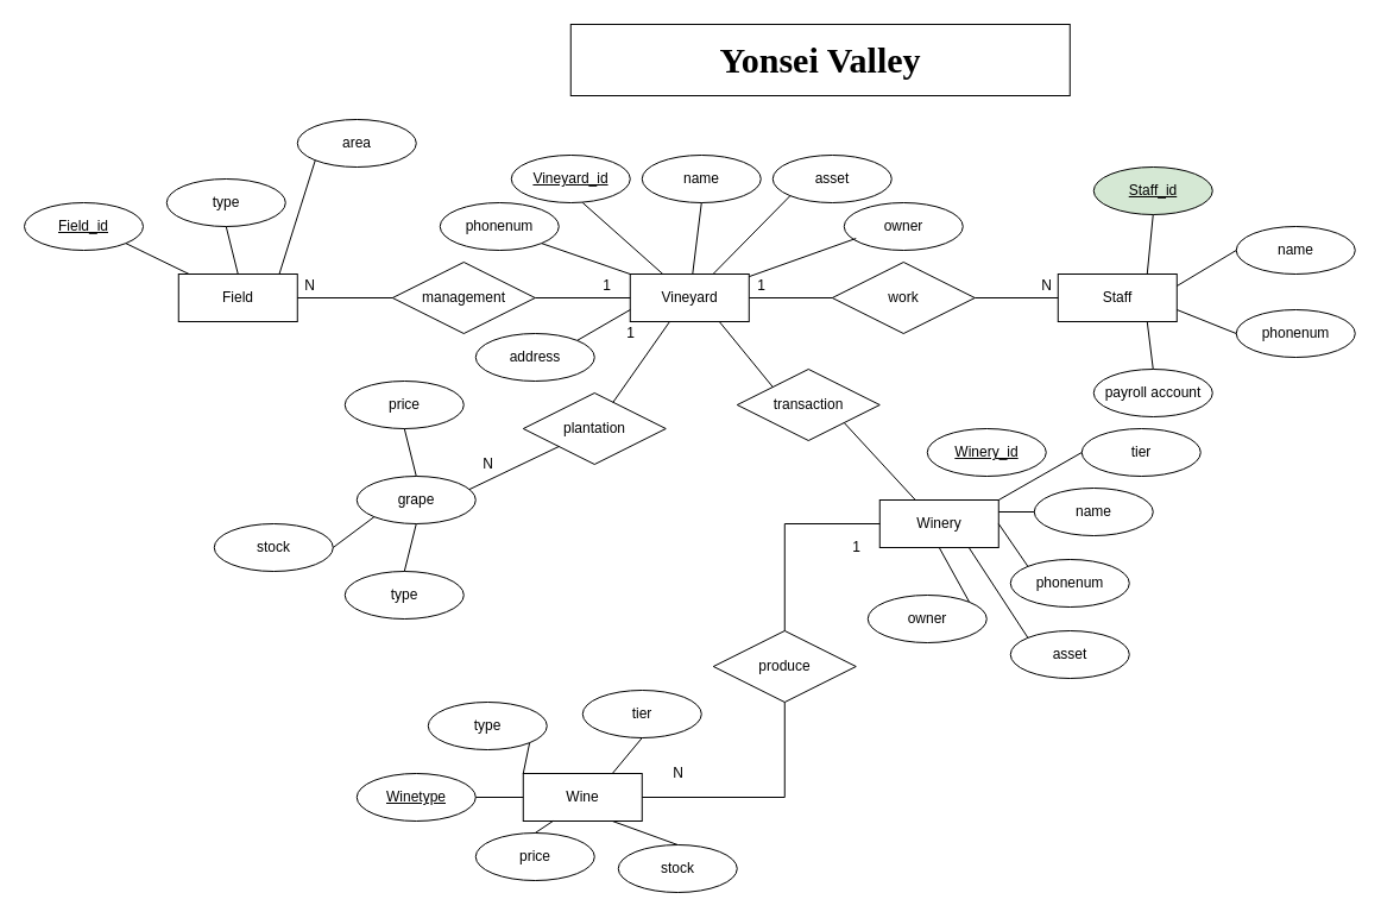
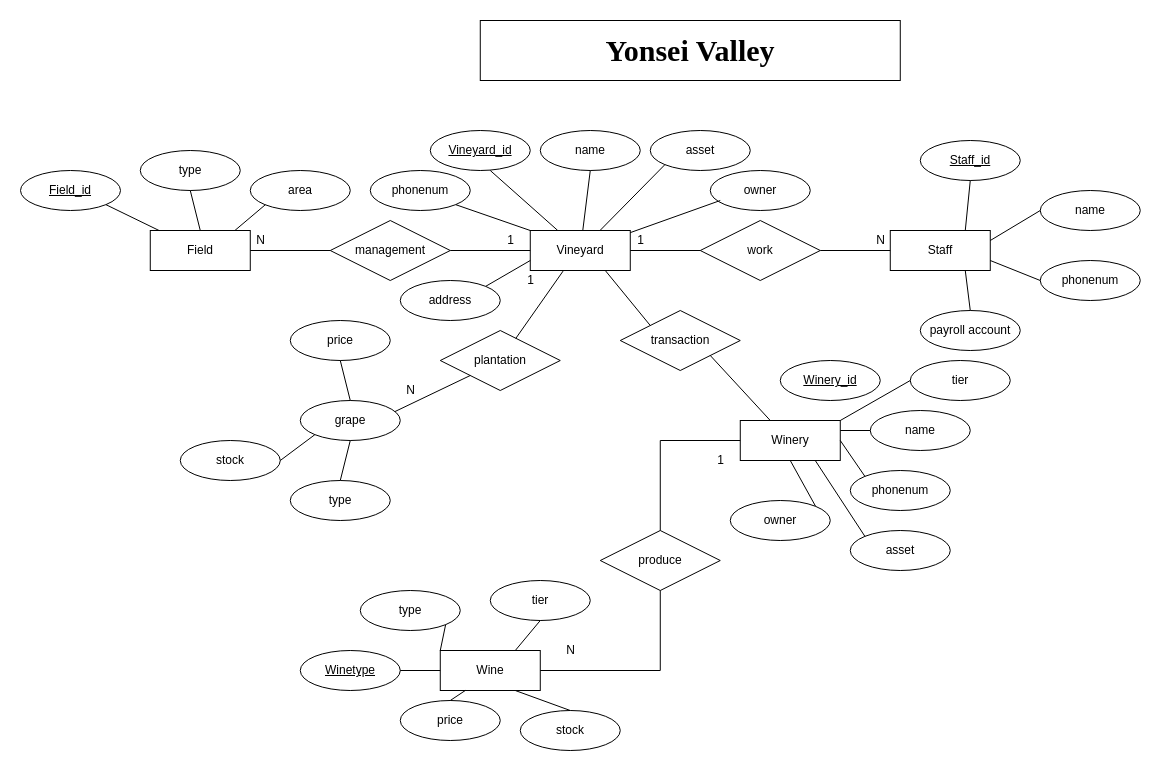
  <mxCell id="0" />
  <mxCell id="1" parent="0" />
  <mxCell id="2" value="&lt;b&gt;&lt;font face=&quot;Comic Sans MS&quot; style=&quot;font-size: 30px&quot;&gt;Yonsei Valley&lt;/font&gt;&lt;/b&gt;" style="rounded=0;whiteSpace=wrap;html=1;" vertex="1" parent="1"><mxGeometry x="479.77" y="20" width="420" height="60" as="geometry" /></mxCell>
  <mxCell id="3" value="Vineyard" style="whiteSpace=wrap;html=1;align=center;" vertex="1" parent="1"><mxGeometry x="529.77" y="230" width="100" height="40" as="geometry" /></mxCell>
  <mxCell id="4" value="Staff" style="whiteSpace=wrap;html=1;align=center;" vertex="1" parent="1"><mxGeometry x="889.77" y="230" width="100" height="40" as="geometry" /></mxCell>
  <mxCell id="5" value="Field" style="whiteSpace=wrap;html=1;align=center;" vertex="1" parent="1"><mxGeometry x="149.77" y="230" width="100" height="40" as="geometry" /></mxCell>
  <mxCell id="6" value="Wine" style="whiteSpace=wrap;html=1;align=center;" vertex="1" parent="1"><mxGeometry x="439.77" y="650" width="100" height="40" as="geometry" /></mxCell>
  <mxCell id="7" value="grape" style="ellipse;whiteSpace=wrap;html=1;align=center;" vertex="1" parent="1"><mxGeometry x="299.77" y="400" width="100" height="40" as="geometry" /></mxCell>
  <mxCell id="8" value="Winery" style="whiteSpace=wrap;html=1;align=center;" vertex="1" parent="1"><mxGeometry x="739.77" y="420" width="100" height="40" as="geometry" /></mxCell>
  <mxCell id="9" value="Vineyard_id" style="ellipse;whiteSpace=wrap;html=1;align=center;fontStyle=4;" vertex="1" parent="1"><mxGeometry x="429.77" y="130" width="100" height="40" as="geometry" /></mxCell>
- <mxCell id="10" value="Staff_id" style="ellipse;whiteSpace=wrap;html=1;align=center;fontStyle=4;fillColor=#d5e8d4;" vertex="1" parent="1"><mxGeometry x="919.77" y="140" width="100" height="40" as="geometry" /></mxCell>
+ <mxCell id="10" value="Staff_id" style="ellipse;whiteSpace=wrap;html=1;align=center;fontStyle=4;" vertex="1" parent="1"><mxGeometry x="919.77" y="140" width="100" height="40" as="geometry" /></mxCell>
  <mxCell id="11" value="Winetype" style="ellipse;whiteSpace=wrap;html=1;align=center;fontStyle=4;" vertex="1" parent="1"><mxGeometry x="299.77" y="650" width="100" height="40" as="geometry" /></mxCell>
  <mxCell id="12" value="Winery_id" style="ellipse;whiteSpace=wrap;html=1;align=center;fontStyle=4;" vertex="1" parent="1"><mxGeometry x="779.77" y="360" width="100" height="40" as="geometry" /></mxCell>
  <mxCell id="13" value="Field_id" style="ellipse;whiteSpace=wrap;html=1;align=center;fontStyle=4;" vertex="1" parent="1"><mxGeometry x="20" y="170" width="100" height="40" as="geometry" /></mxCell>
  <mxCell id="14" value="asset" style="ellipse;whiteSpace=wrap;html=1;align=center;" vertex="1" parent="1"><mxGeometry x="649.77" y="130" width="100" height="40" as="geometry" /></mxCell>
  <mxCell id="15" value="address" style="ellipse;whiteSpace=wrap;html=1;align=center;" vertex="1" parent="1"><mxGeometry x="399.77" y="280" width="100" height="40" as="geometry" /></mxCell>
  <mxCell id="16" value="phonenum" style="ellipse;whiteSpace=wrap;html=1;align=center;" vertex="1" parent="1"><mxGeometry x="1039.77" y="260" width="100" height="40" as="geometry" /></mxCell>
  <mxCell id="17" value="owner" style="ellipse;whiteSpace=wrap;html=1;align=center;" vertex="1" parent="1"><mxGeometry x="709.77" y="170" width="100" height="40" as="geometry" /></mxCell>
  <mxCell id="18" value="name" style="ellipse;whiteSpace=wrap;html=1;align=center;" vertex="1" parent="1"><mxGeometry x="1039.77" y="190" width="100" height="40" as="geometry" /></mxCell>
  <mxCell id="19" value="payroll account" style="ellipse;whiteSpace=wrap;html=1;align=center;" vertex="1" parent="1"><mxGeometry x="919.77" y="310" width="100" height="40" as="geometry" /></mxCell>
  <mxCell id="20" value="" style="endArrow=none;html=1;rounded=0;entryX=0.5;entryY=0;entryDx=0;entryDy=0;exitX=0.75;exitY=1;exitDx=0;exitDy=0;" edge="1" parent="1" source="4" target="19"><mxGeometry width="50" height="50" relative="1" as="geometry"><mxPoint x="669.77" y="440" as="sourcePoint" /><mxPoint x="719.77" y="390" as="targetPoint" /><Array as="points" /></mxGeometry></mxCell>
  <mxCell id="21" value="" style="endArrow=none;html=1;rounded=0;entryX=0;entryY=0.5;entryDx=0;entryDy=0;exitX=1;exitY=0.75;exitDx=0;exitDy=0;" edge="1" parent="1" source="4" target="16"><mxGeometry width="50" height="50" relative="1" as="geometry"><mxPoint x="669.77" y="440" as="sourcePoint" /><mxPoint x="719.77" y="390" as="targetPoint" /></mxGeometry></mxCell>
  <mxCell id="22" value="" style="endArrow=none;html=1;rounded=0;entryX=0;entryY=0.5;entryDx=0;entryDy=0;exitX=1;exitY=0.25;exitDx=0;exitDy=0;" edge="1" parent="1" source="4" target="18"><mxGeometry width="50" height="50" relative="1" as="geometry"><mxPoint x="669.77" y="440" as="sourcePoint" /><mxPoint x="719.77" y="390" as="targetPoint" /></mxGeometry></mxCell>
  <mxCell id="23" value="" style="endArrow=none;html=1;rounded=0;entryX=0.5;entryY=1;entryDx=0;entryDy=0;exitX=0.75;exitY=0;exitDx=0;exitDy=0;" edge="1" parent="1" source="4" target="10"><mxGeometry width="50" height="50" relative="1" as="geometry"><mxPoint x="669.77" y="440" as="sourcePoint" /><mxPoint x="719.77" y="390" as="targetPoint" /></mxGeometry></mxCell>
  <mxCell id="24" value="work" style="shape=rhombus;perimeter=rhombusPerimeter;whiteSpace=wrap;html=1;align=center;" vertex="1" parent="1"><mxGeometry x="699.77" y="220" width="120" height="60" as="geometry" /></mxCell>
  <mxCell id="25" value="" style="endArrow=none;html=1;rounded=0;entryX=0;entryY=0.5;entryDx=0;entryDy=0;exitX=1;exitY=0.5;exitDx=0;exitDy=0;" edge="1" parent="1" source="3" target="24"><mxGeometry width="50" height="50" relative="1" as="geometry"><mxPoint x="669.77" y="440" as="sourcePoint" /><mxPoint x="719.77" y="390" as="targetPoint" /></mxGeometry></mxCell>
  <mxCell id="26" value="" style="endArrow=none;html=1;rounded=0;entryX=0;entryY=0.5;entryDx=0;entryDy=0;exitX=1;exitY=0.5;exitDx=0;exitDy=0;" edge="1" parent="1" source="24" target="4"><mxGeometry width="50" height="50" relative="1" as="geometry"><mxPoint x="669.77" y="440" as="sourcePoint" /><mxPoint x="719.77" y="390" as="targetPoint" /></mxGeometry></mxCell>
  <mxCell id="27" value="N" style="text;html=1;align=center;verticalAlign=middle;resizable=0;points=[];autosize=1;strokeColor=none;fillColor=none;" vertex="1" parent="1"><mxGeometry x="869.77" y="230" width="20" height="20" as="geometry" /></mxCell>
  <mxCell id="28" value="1" style="text;html=1;align=center;verticalAlign=middle;resizable=0;points=[];autosize=1;strokeColor=none;fillColor=none;" vertex="1" parent="1"><mxGeometry x="629.77" y="230" width="20" height="20" as="geometry" /></mxCell>
  <mxCell id="29" value="name" style="ellipse;whiteSpace=wrap;html=1;align=center;" vertex="1" parent="1"><mxGeometry x="539.77" y="130" width="100" height="40" as="geometry" /></mxCell>
  <mxCell id="30" value="phonenum" style="ellipse;whiteSpace=wrap;html=1;align=center;" vertex="1" parent="1"><mxGeometry x="369.77" y="170" width="100" height="40" as="geometry" /></mxCell>
  <mxCell id="31" value="" style="endArrow=none;html=1;rounded=0;" edge="1" parent="1" source="3"><mxGeometry width="50" height="50" relative="1" as="geometry"><mxPoint x="669.77" y="440" as="sourcePoint" /><mxPoint x="719.77" y="200" as="targetPoint" /></mxGeometry></mxCell>
  <mxCell id="32" value="" style="endArrow=none;html=1;rounded=0;entryX=0;entryY=1;entryDx=0;entryDy=0;" edge="1" parent="1" source="3" target="14"><mxGeometry width="50" height="50" relative="1" as="geometry"><mxPoint x="669.77" y="440" as="sourcePoint" /><mxPoint x="719.77" y="390" as="targetPoint" /></mxGeometry></mxCell>
  <mxCell id="33" value="" style="endArrow=none;html=1;rounded=0;entryX=0.5;entryY=1;entryDx=0;entryDy=0;" edge="1" parent="1" source="3" target="29"><mxGeometry width="50" height="50" relative="1" as="geometry"><mxPoint x="669.77" y="440" as="sourcePoint" /><mxPoint x="719.77" y="390" as="targetPoint" /></mxGeometry></mxCell>
  <mxCell id="34" value="" style="endArrow=none;html=1;rounded=0;" edge="1" parent="1" source="3"><mxGeometry width="50" height="50" relative="1" as="geometry"><mxPoint x="669.77" y="440" as="sourcePoint" /><mxPoint x="489.77" y="170" as="targetPoint" /></mxGeometry></mxCell>
  <mxCell id="35" value="" style="endArrow=none;html=1;rounded=0;entryX=1;entryY=1;entryDx=0;entryDy=0;exitX=0;exitY=0;exitDx=0;exitDy=0;" edge="1" parent="1" source="3" target="30"><mxGeometry width="50" height="50" relative="1" as="geometry"><mxPoint x="669.77" y="440" as="sourcePoint" /><mxPoint x="719.77" y="390" as="targetPoint" /></mxGeometry></mxCell>
  <mxCell id="36" value="management" style="shape=rhombus;perimeter=rhombusPerimeter;whiteSpace=wrap;html=1;align=center;" vertex="1" parent="1"><mxGeometry x="329.77" y="220" width="120" height="60" as="geometry" /></mxCell>
  <mxCell id="37" value="" style="endArrow=none;html=1;rounded=0;entryX=0;entryY=0.5;entryDx=0;entryDy=0;exitX=1;exitY=0.5;exitDx=0;exitDy=0;" edge="1" parent="1" source="36" target="3"><mxGeometry relative="1" as="geometry"><mxPoint x="609.77" y="420" as="sourcePoint" /><mxPoint x="769.77" y="420" as="targetPoint" /></mxGeometry></mxCell>
  <mxCell id="38" value="" style="endArrow=none;html=1;rounded=0;exitX=1;exitY=0.5;exitDx=0;exitDy=0;entryX=0;entryY=0.5;entryDx=0;entryDy=0;" edge="1" parent="1" source="5" target="36"><mxGeometry relative="1" as="geometry"><mxPoint x="609.77" y="420" as="sourcePoint" /><mxPoint x="769.77" y="420" as="targetPoint" /></mxGeometry></mxCell>
  <mxCell id="39" value="1" style="text;html=1;align=center;verticalAlign=middle;resizable=0;points=[];autosize=1;strokeColor=none;fillColor=none;" vertex="1" parent="1"><mxGeometry x="499.77" y="230" width="20" height="20" as="geometry" /></mxCell>
  <mxCell id="40" value="N" style="text;html=1;align=center;verticalAlign=middle;resizable=0;points=[];autosize=1;strokeColor=none;fillColor=none;" vertex="1" parent="1"><mxGeometry x="249.77" y="230" width="20" height="20" as="geometry" /></mxCell>
  <mxCell id="41" value="type" style="ellipse;whiteSpace=wrap;html=1;align=center;" vertex="1" parent="1"><mxGeometry x="139.77" y="150" width="100" height="40" as="geometry" /></mxCell>
- <mxCell id="42" value="area" style="ellipse;whiteSpace=wrap;html=1;align=center;" vertex="1" parent="1"><mxGeometry x="249.77" y="100" width="100" height="40" as="geometry" /></mxCell>
+ <mxCell id="42" value="area" style="ellipse;whiteSpace=wrap;html=1;align=center;" vertex="1" parent="1"><mxGeometry x="249.77" y="170" width="100" height="40" as="geometry" /></mxCell>
  <mxCell id="43" value="" style="endArrow=none;html=1;rounded=0;exitX=1;exitY=1;exitDx=0;exitDy=0;" edge="1" parent="1" source="13" target="5"><mxGeometry relative="1" as="geometry"><mxPoint x="111.005" y="205.617" as="sourcePoint" /><mxPoint x="769.77" y="420" as="targetPoint" /></mxGeometry></mxCell>
  <mxCell id="44" value="" style="endArrow=none;html=1;rounded=0;exitX=0.5;exitY=1;exitDx=0;exitDy=0;entryX=0.5;entryY=0;entryDx=0;entryDy=0;" edge="1" parent="1" source="41" target="5"><mxGeometry relative="1" as="geometry"><mxPoint x="609.77" y="420" as="sourcePoint" /><mxPoint x="769.77" y="420" as="targetPoint" /></mxGeometry></mxCell>
  <mxCell id="45" value="" style="endArrow=none;html=1;rounded=0;exitX=0;exitY=1;exitDx=0;exitDy=0;entryX=0.848;entryY=-0.005;entryDx=0;entryDy=0;entryPerimeter=0;" edge="1" parent="1" source="42" target="5"><mxGeometry relative="1" as="geometry"><mxPoint x="609.77" y="420" as="sourcePoint" /><mxPoint x="769.77" y="420" as="targetPoint" /></mxGeometry></mxCell>
  <mxCell id="46" value="type" style="ellipse;whiteSpace=wrap;html=1;align=center;" vertex="1" parent="1"><mxGeometry x="289.77" y="480" width="100" height="40" as="geometry" /></mxCell>
  <mxCell id="47" value="stock" style="ellipse;whiteSpace=wrap;html=1;align=center;" vertex="1" parent="1"><mxGeometry x="179.77" y="440" width="100" height="40" as="geometry" /></mxCell>
  <mxCell id="48" value="price" style="ellipse;whiteSpace=wrap;html=1;align=center;" vertex="1" parent="1"><mxGeometry x="289.77" y="320" width="100" height="40" as="geometry" /></mxCell>
  <mxCell id="49" value="plantation" style="shape=rhombus;perimeter=rhombusPerimeter;whiteSpace=wrap;html=1;align=center;" vertex="1" parent="1"><mxGeometry x="439.77" y="330" width="120" height="60" as="geometry" /></mxCell>
  <mxCell id="50" value="" style="endArrow=none;html=1;rounded=0;entryX=0.328;entryY=1.015;entryDx=0;entryDy=0;entryPerimeter=0;" edge="1" parent="1" source="49" target="3"><mxGeometry width="50" height="50" relative="1" as="geometry"><mxPoint x="669.77" y="440" as="sourcePoint" /><mxPoint x="719.77" y="390" as="targetPoint" /></mxGeometry></mxCell>
  <mxCell id="51" value="" style="endArrow=none;html=1;rounded=0;exitX=0;exitY=1;exitDx=0;exitDy=0;entryX=1;entryY=0.25;entryDx=0;entryDy=0;" edge="1" parent="1" source="49" target="7"><mxGeometry relative="1" as="geometry"><mxPoint x="609.77" y="420" as="sourcePoint" /><mxPoint x="769.77" y="420" as="targetPoint" /></mxGeometry></mxCell>
  <mxCell id="52" value="" style="endArrow=none;html=1;rounded=0;exitX=0.5;exitY=1;exitDx=0;exitDy=0;entryX=0.5;entryY=0;entryDx=0;entryDy=0;" edge="1" parent="1" source="48" target="7"><mxGeometry relative="1" as="geometry"><mxPoint x="609.77" y="420" as="sourcePoint" /><mxPoint x="769.77" y="420" as="targetPoint" /></mxGeometry></mxCell>
  <mxCell id="53" value="" style="endArrow=none;html=1;rounded=0;exitX=1;exitY=0.5;exitDx=0;exitDy=0;entryX=0;entryY=1;entryDx=0;entryDy=0;" edge="1" parent="1" source="47" target="7"><mxGeometry relative="1" as="geometry"><mxPoint x="609.77" y="420" as="sourcePoint" /><mxPoint x="769.77" y="420" as="targetPoint" /></mxGeometry></mxCell>
  <mxCell id="54" value="" style="endArrow=none;html=1;rounded=0;exitX=0.5;exitY=0;exitDx=0;exitDy=0;entryX=0.5;entryY=1;entryDx=0;entryDy=0;" edge="1" parent="1" source="46" target="7"><mxGeometry relative="1" as="geometry"><mxPoint x="609.77" y="420" as="sourcePoint" /><mxPoint x="769.77" y="420" as="targetPoint" /></mxGeometry></mxCell>
  <mxCell id="55" value="1" style="text;html=1;align=center;verticalAlign=middle;resizable=0;points=[];autosize=1;strokeColor=none;fillColor=none;" vertex="1" parent="1"><mxGeometry x="519.77" y="270" width="20" height="20" as="geometry" /></mxCell>
  <mxCell id="56" value="N" style="text;html=1;align=center;verticalAlign=middle;resizable=0;points=[];autosize=1;strokeColor=none;fillColor=none;" vertex="1" parent="1"><mxGeometry x="399.77" y="380" width="20" height="20" as="geometry" /></mxCell>
  <mxCell id="57" value="transaction" style="shape=rhombus;perimeter=rhombusPerimeter;whiteSpace=wrap;html=1;align=center;" vertex="1" parent="1"><mxGeometry x="619.77" y="310" width="120" height="60" as="geometry" /></mxCell>
  <mxCell id="58" value="" style="endArrow=none;html=1;rounded=0;exitX=1;exitY=0;exitDx=0;exitDy=0;entryX=0;entryY=0.75;entryDx=0;entryDy=0;" edge="1" parent="1" source="15" target="3"><mxGeometry relative="1" as="geometry"><mxPoint x="609.77" y="420" as="sourcePoint" /><mxPoint x="769.77" y="420" as="targetPoint" /></mxGeometry></mxCell>
  <mxCell id="59" value="name" style="ellipse;whiteSpace=wrap;html=1;align=center;" vertex="1" parent="1"><mxGeometry x="869.77" y="410" width="100" height="40" as="geometry" /></mxCell>
  <mxCell id="60" value="phonenum" style="ellipse;whiteSpace=wrap;html=1;align=center;" vertex="1" parent="1"><mxGeometry x="849.77" y="470" width="100" height="40" as="geometry" /></mxCell>
  <mxCell id="61" value="asset" style="ellipse;whiteSpace=wrap;html=1;align=center;" vertex="1" parent="1"><mxGeometry x="849.77" y="530" width="100" height="40" as="geometry" /></mxCell>
  <mxCell id="62" value="tier" style="ellipse;whiteSpace=wrap;html=1;align=center;" vertex="1" parent="1"><mxGeometry x="909.77" y="360" width="100" height="40" as="geometry" /></mxCell>
  <mxCell id="63" value="owner" style="ellipse;whiteSpace=wrap;html=1;align=center;" vertex="1" parent="1"><mxGeometry x="729.77" y="500" width="100" height="40" as="geometry" /></mxCell>
  <mxCell id="64" value="" style="endArrow=none;html=1;rounded=0;entryX=1;entryY=0;entryDx=0;entryDy=0;exitX=0;exitY=0.5;exitDx=0;exitDy=0;" edge="1" parent="1" source="62" target="8"><mxGeometry relative="1" as="geometry"><mxPoint x="609.77" y="420" as="sourcePoint" /><mxPoint x="769.77" y="420" as="targetPoint" /></mxGeometry></mxCell>
  <mxCell id="65" value="" style="endArrow=none;html=1;rounded=0;entryX=1;entryY=0.25;entryDx=0;entryDy=0;exitX=0;exitY=0.5;exitDx=0;exitDy=0;" edge="1" parent="1" source="59" target="8"><mxGeometry relative="1" as="geometry"><mxPoint x="609.77" y="420" as="sourcePoint" /><mxPoint x="769.77" y="420" as="targetPoint" /></mxGeometry></mxCell>
  <mxCell id="66" value="" style="endArrow=none;html=1;rounded=0;entryX=1;entryY=0.5;entryDx=0;entryDy=0;exitX=0;exitY=0;exitDx=0;exitDy=0;" edge="1" parent="1" source="60" target="8"><mxGeometry relative="1" as="geometry"><mxPoint x="609.77" y="420" as="sourcePoint" /><mxPoint x="769.77" y="420" as="targetPoint" /></mxGeometry></mxCell>
  <mxCell id="67" value="" style="endArrow=none;html=1;rounded=0;exitX=1;exitY=0;exitDx=0;exitDy=0;entryX=0.5;entryY=1;entryDx=0;entryDy=0;" edge="1" parent="1" source="63" target="8"><mxGeometry relative="1" as="geometry"><mxPoint x="609.77" y="420" as="sourcePoint" /><mxPoint x="769.77" y="420" as="targetPoint" /></mxGeometry></mxCell>
  <mxCell id="68" value="" style="endArrow=none;html=1;rounded=0;exitX=0;exitY=0;exitDx=0;exitDy=0;entryX=0.75;entryY=1;entryDx=0;entryDy=0;" edge="1" parent="1" source="61" target="8"><mxGeometry relative="1" as="geometry"><mxPoint x="609.77" y="420" as="sourcePoint" /><mxPoint x="769.77" y="420" as="targetPoint" /></mxGeometry></mxCell>
  <mxCell id="69" value="type" style="ellipse;whiteSpace=wrap;html=1;align=center;" vertex="1" parent="1"><mxGeometry x="359.77" y="590" width="100" height="40" as="geometry" /></mxCell>
  <mxCell id="70" value="tier" style="ellipse;whiteSpace=wrap;html=1;align=center;" vertex="1" parent="1"><mxGeometry x="489.77" y="580" width="100" height="40" as="geometry" /></mxCell>
  <mxCell id="71" value="price" style="ellipse;whiteSpace=wrap;html=1;align=center;" vertex="1" parent="1"><mxGeometry x="399.77" y="700" width="100" height="40" as="geometry" /></mxCell>
  <mxCell id="72" value="stock" style="ellipse;whiteSpace=wrap;html=1;align=center;" vertex="1" parent="1"><mxGeometry x="519.77" y="710" width="100" height="40" as="geometry" /></mxCell>
  <mxCell id="73" value="" style="endArrow=none;html=1;rounded=0;exitX=0.5;exitY=1;exitDx=0;exitDy=0;entryX=0.75;entryY=0;entryDx=0;entryDy=0;" edge="1" parent="1" source="70" target="6"><mxGeometry relative="1" as="geometry"><mxPoint x="569.77" y="490" as="sourcePoint" /><mxPoint x="729.77" y="490" as="targetPoint" /></mxGeometry></mxCell>
  <mxCell id="74" value="" style="endArrow=none;html=1;rounded=0;exitX=1;exitY=1;exitDx=0;exitDy=0;entryX=0;entryY=0;entryDx=0;entryDy=0;" edge="1" parent="1" source="69" target="6"><mxGeometry relative="1" as="geometry"><mxPoint x="569.77" y="490" as="sourcePoint" /><mxPoint x="729.77" y="490" as="targetPoint" /></mxGeometry></mxCell>
  <mxCell id="75" value="" style="endArrow=none;html=1;rounded=0;exitX=1;exitY=0.5;exitDx=0;exitDy=0;entryX=0;entryY=0.5;entryDx=0;entryDy=0;" edge="1" parent="1" source="11" target="6"><mxGeometry relative="1" as="geometry"><mxPoint x="569.77" y="490" as="sourcePoint" /><mxPoint x="729.77" y="490" as="targetPoint" /></mxGeometry></mxCell>
  <mxCell id="76" value="" style="endArrow=none;html=1;rounded=0;exitX=0.5;exitY=0;exitDx=0;exitDy=0;entryX=0.25;entryY=1;entryDx=0;entryDy=0;" edge="1" parent="1" source="71" target="6"><mxGeometry relative="1" as="geometry"><mxPoint x="569.77" y="490" as="sourcePoint" /><mxPoint x="729.77" y="490" as="targetPoint" /></mxGeometry></mxCell>
  <mxCell id="77" value="" style="endArrow=none;html=1;rounded=0;exitX=0.5;exitY=0;exitDx=0;exitDy=0;entryX=0.75;entryY=1;entryDx=0;entryDy=0;" edge="1" parent="1" source="72" target="6"><mxGeometry relative="1" as="geometry"><mxPoint x="569.77" y="490" as="sourcePoint" /><mxPoint x="729.77" y="490" as="targetPoint" /></mxGeometry></mxCell>
  <mxCell id="78" value="produce" style="shape=rhombus;perimeter=rhombusPerimeter;whiteSpace=wrap;html=1;align=center;" vertex="1" parent="1"><mxGeometry x="599.77" y="530" width="120" height="60" as="geometry" /></mxCell>
  <mxCell id="79" value="" style="endArrow=none;html=1;rounded=0;exitX=0.5;exitY=0;exitDx=0;exitDy=0;entryX=0;entryY=0.5;entryDx=0;entryDy=0;" edge="1" parent="1" source="78" target="8"><mxGeometry relative="1" as="geometry"><mxPoint x="609.77" y="420" as="sourcePoint" /><mxPoint x="769.77" y="420" as="targetPoint" /><Array as="points"><mxPoint x="659.77" y="440" /></Array></mxGeometry></mxCell>
  <mxCell id="80" value="" style="endArrow=none;html=1;rounded=0;exitX=1;exitY=0.5;exitDx=0;exitDy=0;entryX=0.5;entryY=1;entryDx=0;entryDy=0;" edge="1" parent="1" source="6" target="78"><mxGeometry relative="1" as="geometry"><mxPoint x="609.77" y="420" as="sourcePoint" /><mxPoint x="769.77" y="420" as="targetPoint" /><Array as="points"><mxPoint x="659.77" y="670" /></Array></mxGeometry></mxCell>
  <mxCell id="81" value="N" style="text;html=1;align=center;verticalAlign=middle;resizable=0;points=[];autosize=1;strokeColor=none;fillColor=none;" vertex="1" parent="1"><mxGeometry x="559.77" y="640" width="20" height="20" as="geometry" /></mxCell>
  <mxCell id="82" value="1" style="text;html=1;align=center;verticalAlign=middle;resizable=0;points=[];autosize=1;strokeColor=none;fillColor=none;" vertex="1" parent="1"><mxGeometry x="709.77" y="450" width="20" height="20" as="geometry" /></mxCell>
  <mxCell id="83" value="" style="endArrow=none;html=1;rounded=0;exitX=0.75;exitY=1;exitDx=0;exitDy=0;entryX=0;entryY=0;entryDx=0;entryDy=0;" edge="1" parent="1" source="3" target="57"><mxGeometry relative="1" as="geometry"><mxPoint x="609.77" y="420" as="sourcePoint" /><mxPoint x="769.77" y="420" as="targetPoint" /></mxGeometry></mxCell>
  <mxCell id="84" value="" style="endArrow=none;html=1;rounded=0;exitX=1;exitY=1;exitDx=0;exitDy=0;" edge="1" parent="1" source="57"><mxGeometry relative="1" as="geometry"><mxPoint x="609.77" y="420" as="sourcePoint" /><mxPoint x="769.77" y="420" as="targetPoint" /></mxGeometry></mxCell>
